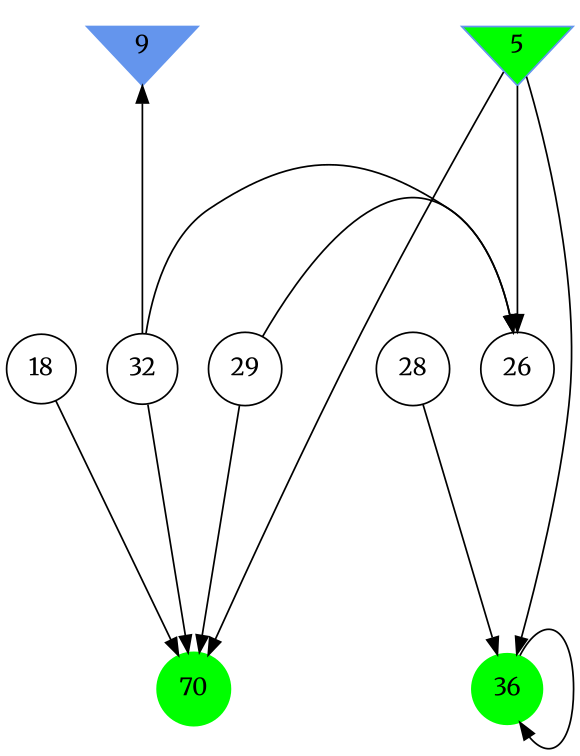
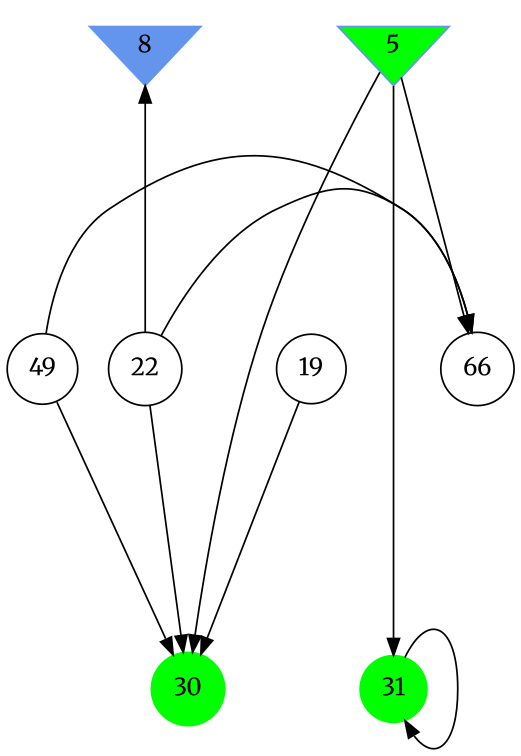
  digraph {
    fontname=Merriweather
    ranksep=2.0
    node [color=black fontname=Merriweather shape=circle]
    edge [fontname=Merriweather]
    5 [color=cornflowerblue fillcolor=green shape=invtriangle style=filled]
-   9 [color=cornflowerblue shape=invtriangle style=filled]
-   18
-   22 [label=32]
-   26
-   28
-   29
-   30 [color=green style=filled label=70]
-   31 [color=green style=filled label=36]
+   9 [color=cornflowerblue shape=invtriangle style=filled label=8]
+   18 [label=19]
+   22
+   26 [label=66]
+   29 [label=49]
+   30 [color=green style=filled]
+   31 [color=green style=filled]
    subgraph sub_1 {
      rank=same
      5
      9
    }
    subgraph sub_2 {
      rank=same
      18
      22
      26
-     28
      29
    }
    subgraph sub_3 {
      rank=same
      30
      31
    }
    5 -> 26
    5 -> 30
    5 -> 31
    18 -> 30
    22 -> 9
    22 -> 26
    22 -> 30
-   28 -> 31
    29 -> 26
    29 -> 30
    31 -> 31
  }
